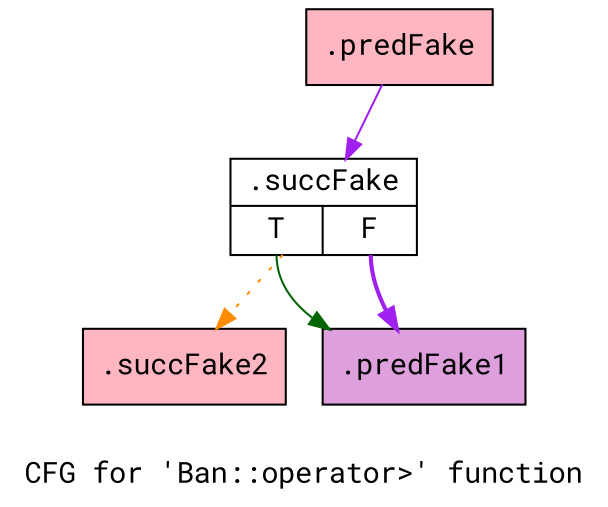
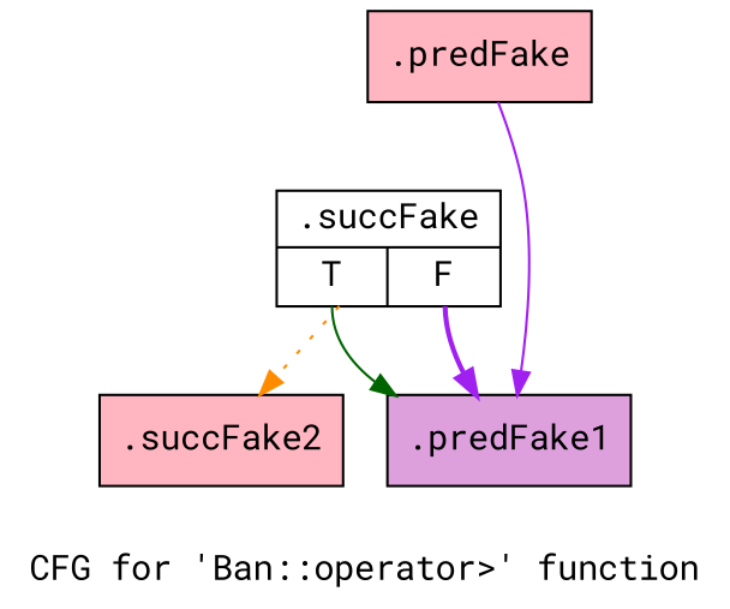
  digraph {
    fontname="Roboto Mono"
    label="CFG for 'Ban::operator\>' function"
    node [fillcolor=lightpink fontname="Roboto Mono" shape=record style=filled filename="../../../../../src/ban_s3.h" linenumber=90]
    edge [color=purple execusionnum=0 filename="../../../../../src/ban_s3.h" fontname="Roboto Mono" style=solid]
    n1 [label="{.predFake}" filename="" linenumber=""]
    n2 [fillcolor=white label="{.succFake|{<s0>T|<s1>F}}"]
    n3 [fillcolor=plum label="{.predFake1}"]
    n4 [label="{.succFake2}"]
-   n1 -> n2 [callList="3:90"]
+   n1 -> n3 [callList="3:90"]
    n2 -> n3 [color=darkgreen tailport=s0 execusionnum="" filename=""]
    n2 -> n3 [callList="26:90" style=bold tailport=s1]
    n2 -> n4 [color=darkorange style=dotted]
  }
